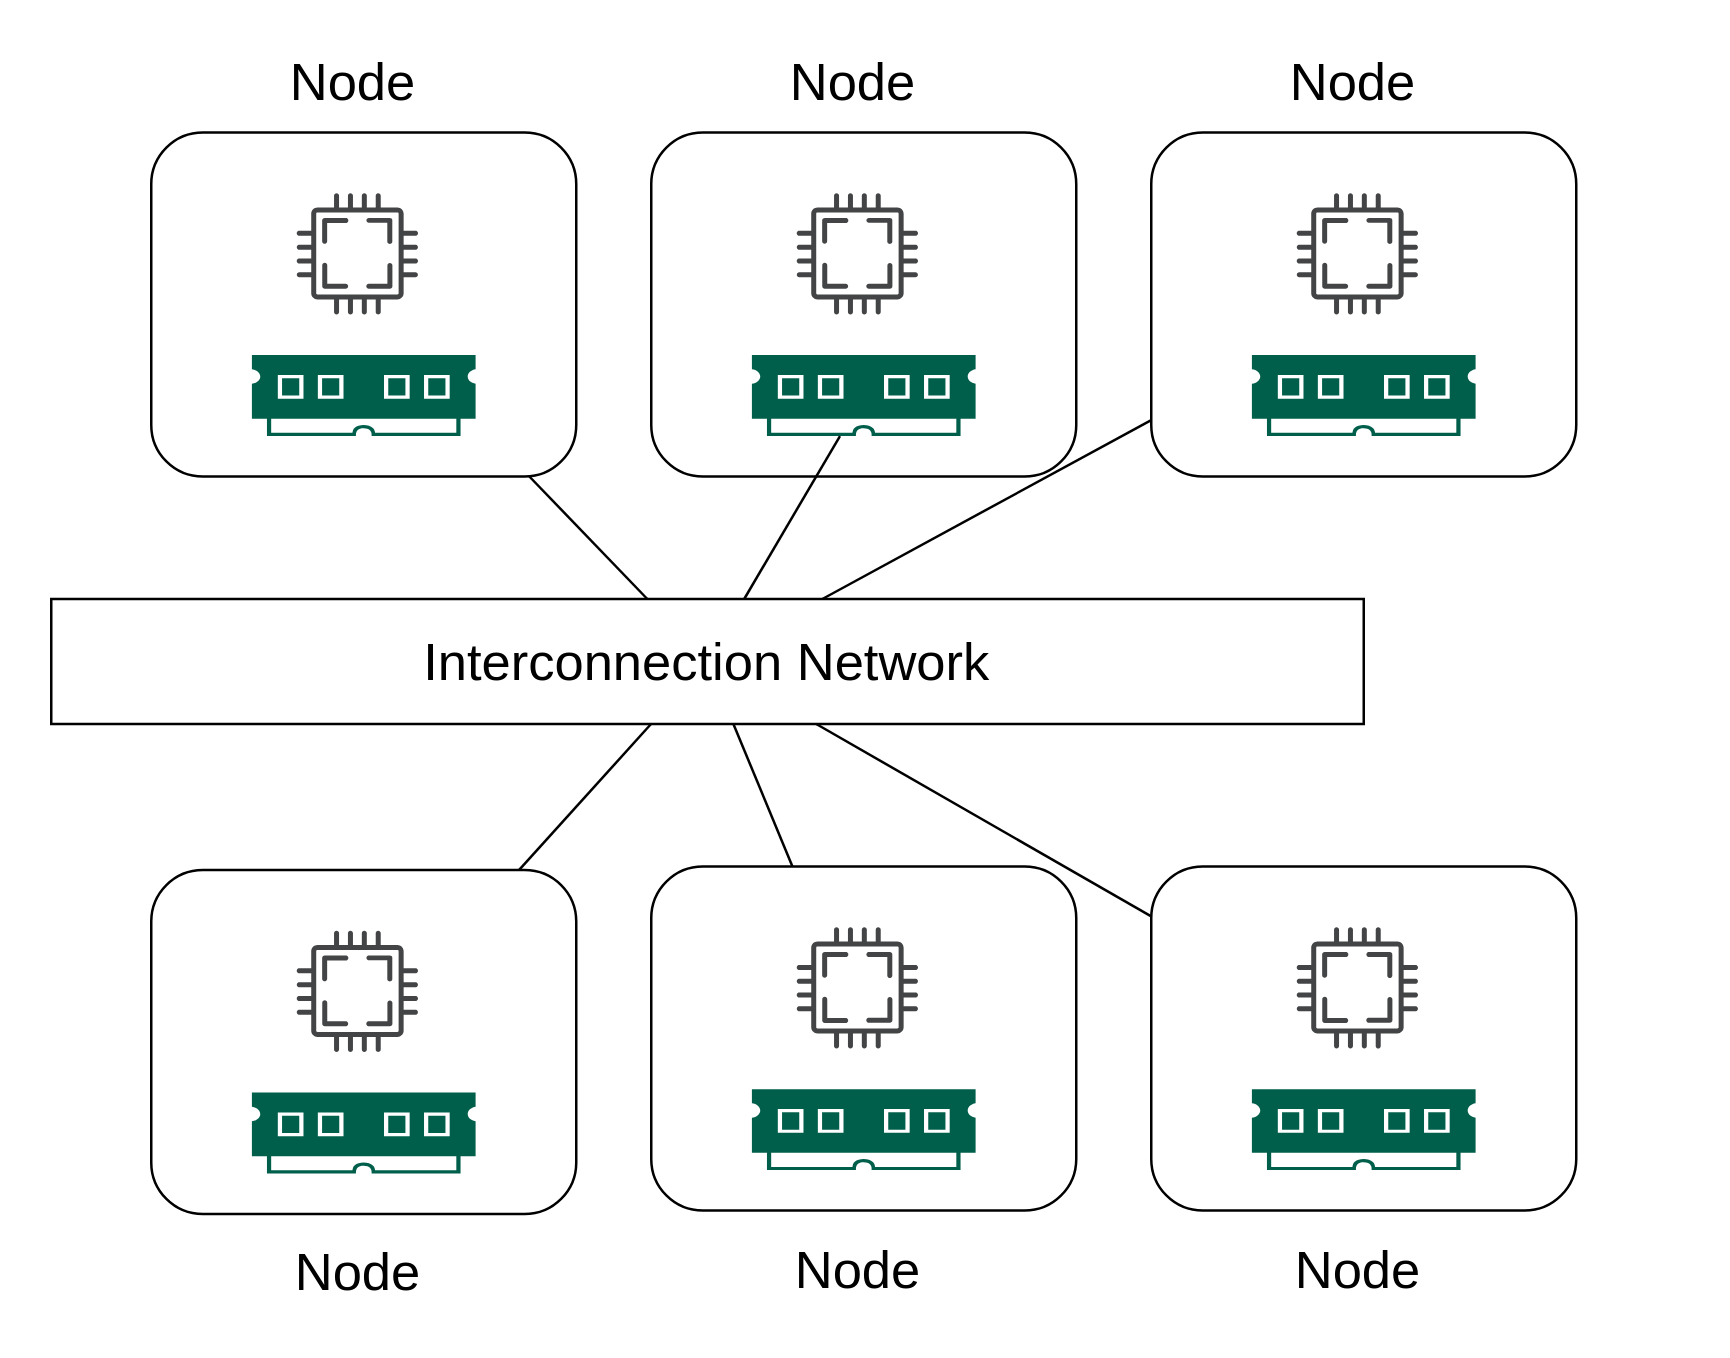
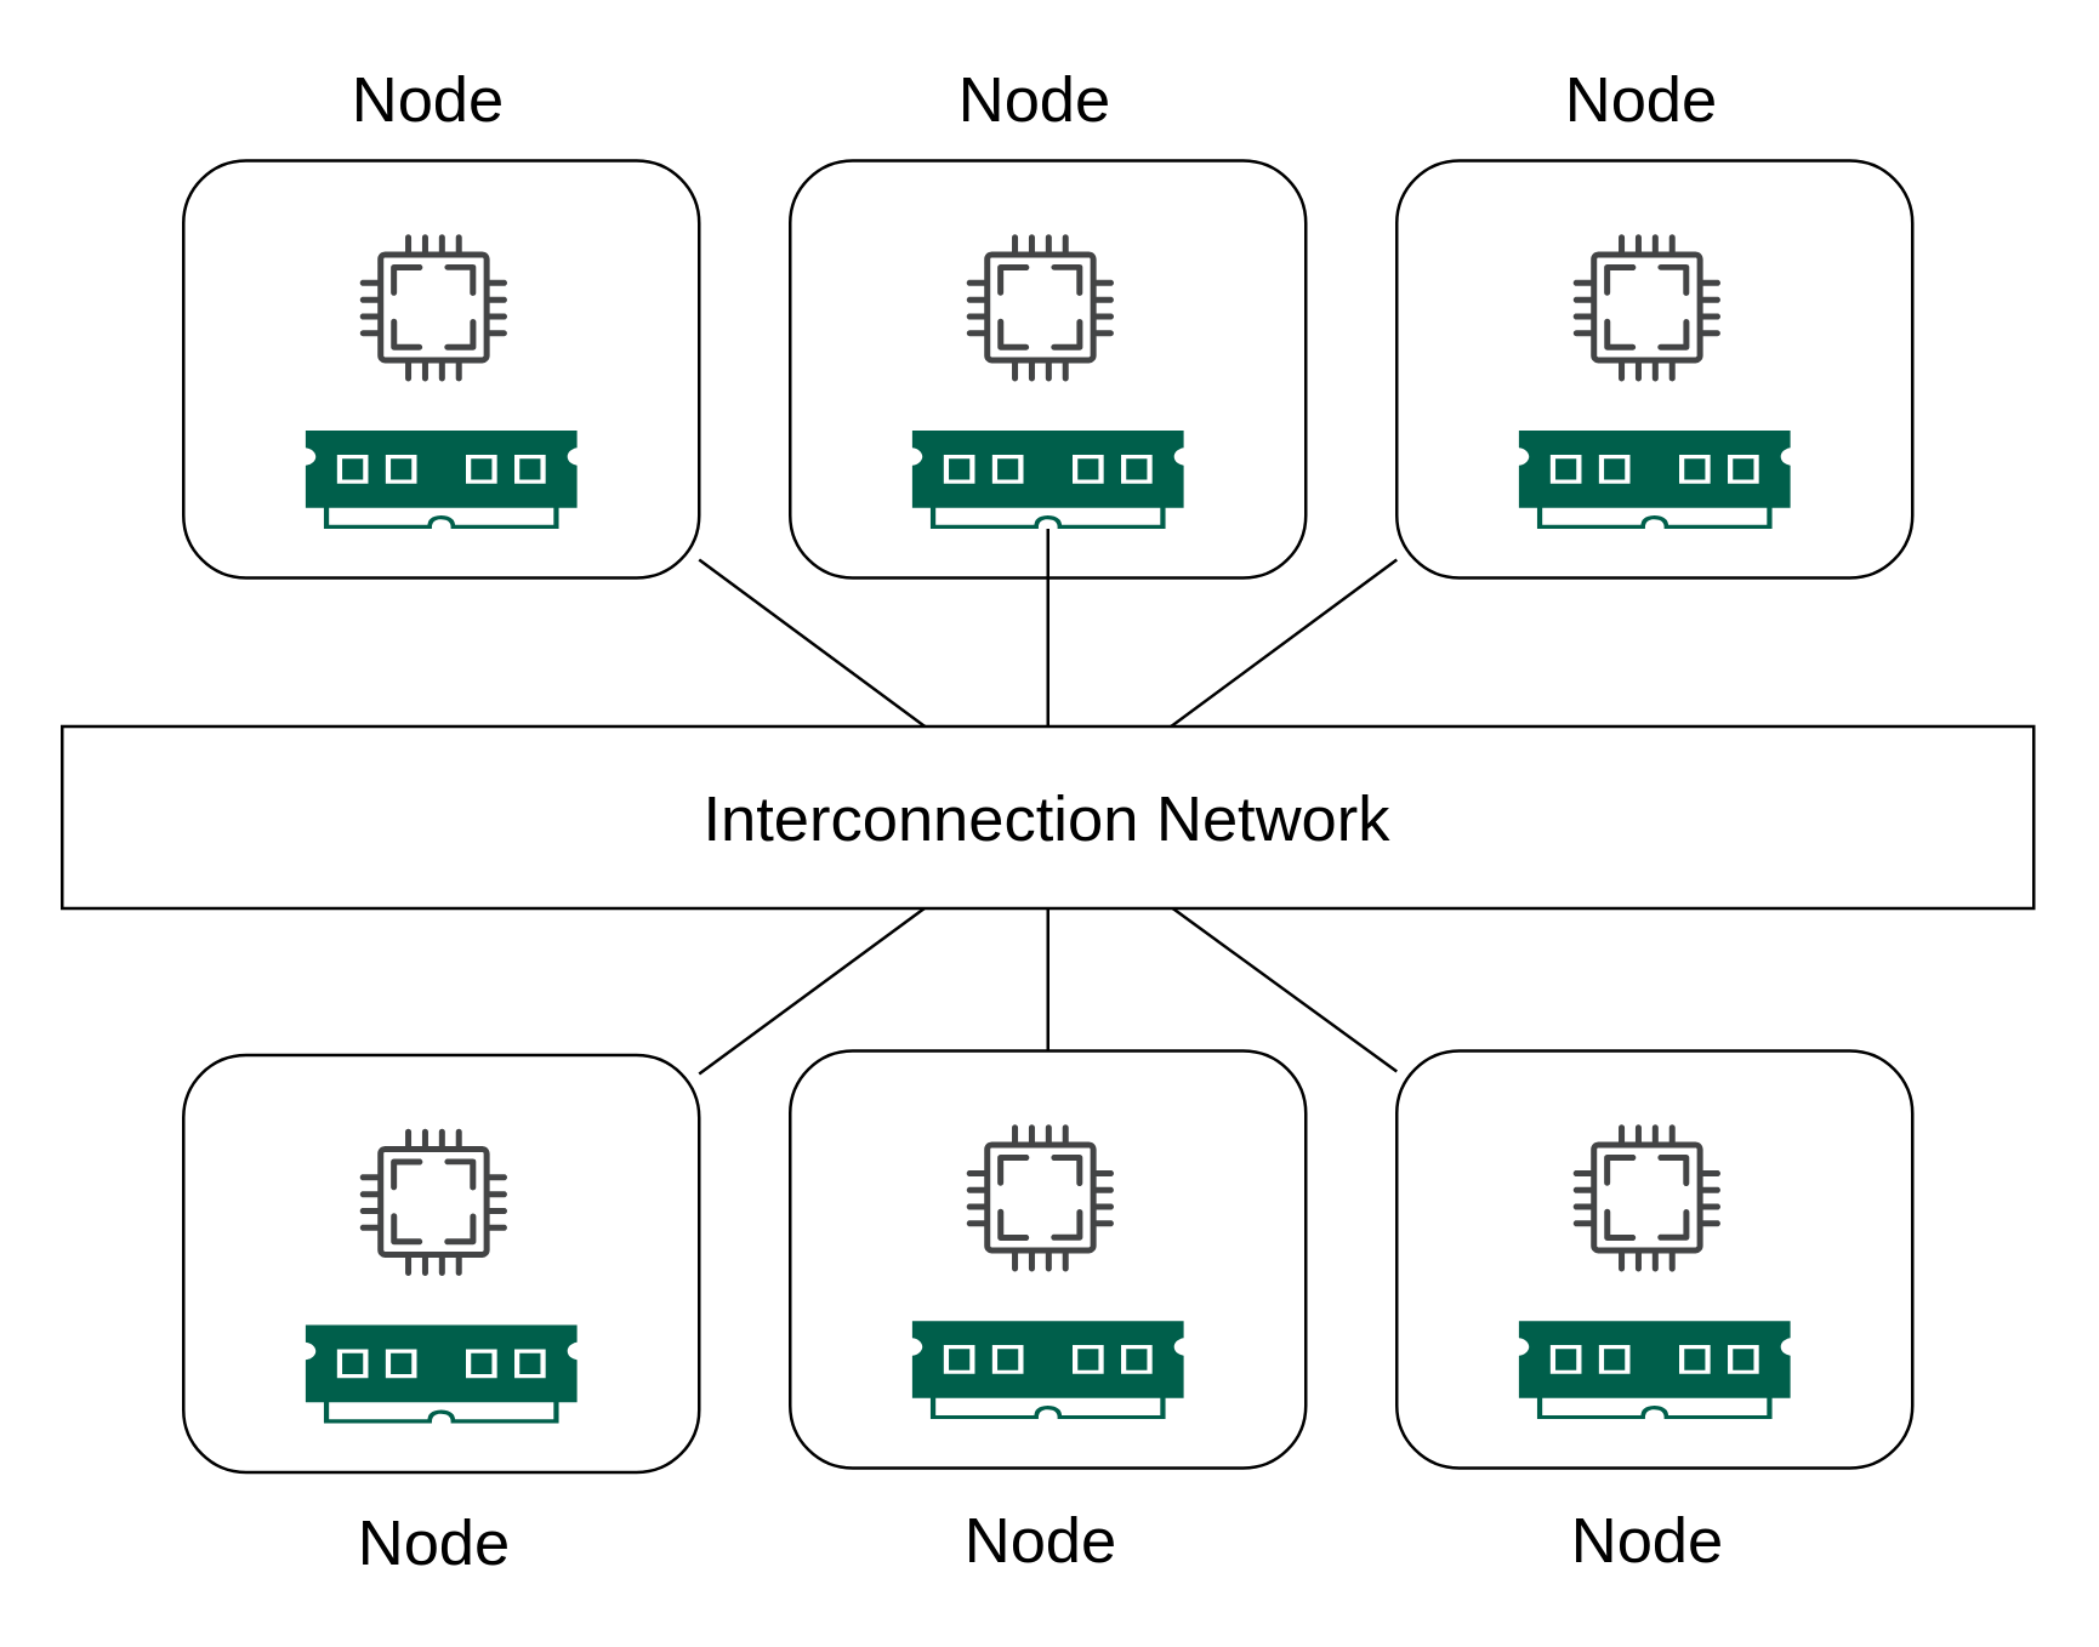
  <mxCell id="0" />
  <mxCell id="1" parent="0" />
  <mxCell id="2" value="" style="group" vertex="1" connectable="0" parent="1"><mxGeometry x="60" y="20" width="170" height="170" as="geometry" /></mxCell>
  <mxCell id="3" value="" style="rounded=1;whiteSpace=wrap;html=1;" vertex="1" parent="2"><mxGeometry y="32.381" width="170" height="137.619" as="geometry" /></mxCell>
  <mxCell id="4" value="" style="sketch=0;pointerEvents=1;shadow=0;dashed=0;html=1;strokeColor=none;fillColor=#005F4B;labelPosition=center;verticalLabelPosition=bottom;verticalAlign=top;align=center;outlineConnect=0;shape=mxgraph.veeam2.ram;" vertex="1" parent="2"><mxGeometry x="40.263" y="121.429" width="89.474" height="32.381" as="geometry" /></mxCell>
  <mxCell id="5" value="" style="sketch=0;pointerEvents=1;shadow=0;dashed=0;html=1;strokeColor=none;fillColor=#434445;aspect=fixed;labelPosition=center;verticalLabelPosition=bottom;verticalAlign=top;align=center;outlineConnect=0;shape=mxgraph.vvd.cpu;" vertex="1" parent="2"><mxGeometry x="58.158" y="56.667" width="48.571" height="48.571" as="geometry" /></mxCell>
  <mxCell id="6" value="Node" style="text;html=1;strokeColor=none;fillColor=none;align=center;verticalAlign=middle;whiteSpace=wrap;rounded=0;fontSize=21;" vertex="1" parent="2"><mxGeometry x="53.684" width="53.684" height="24.286" as="geometry" /></mxCell>
  <mxCell id="7" value="" style="group" vertex="1" connectable="0" parent="1"><mxGeometry x="260" y="20" width="170" height="170" as="geometry" /></mxCell>
  <mxCell id="8" value="" style="rounded=1;whiteSpace=wrap;html=1;" vertex="1" parent="7"><mxGeometry y="32.381" width="170" height="137.619" as="geometry" /></mxCell>
  <mxCell id="9" value="" style="sketch=0;pointerEvents=1;shadow=0;dashed=0;html=1;strokeColor=none;fillColor=#005F4B;labelPosition=center;verticalLabelPosition=bottom;verticalAlign=top;align=center;outlineConnect=0;shape=mxgraph.veeam2.ram;" vertex="1" parent="7"><mxGeometry x="40.263" y="121.429" width="89.474" height="32.381" as="geometry" /></mxCell>
  <mxCell id="10" value="" style="sketch=0;pointerEvents=1;shadow=0;dashed=0;html=1;strokeColor=none;fillColor=#434445;aspect=fixed;labelPosition=center;verticalLabelPosition=bottom;verticalAlign=top;align=center;outlineConnect=0;shape=mxgraph.vvd.cpu;" vertex="1" parent="7"><mxGeometry x="58.158" y="56.667" width="48.571" height="48.571" as="geometry" /></mxCell>
  <mxCell id="11" value="Node" style="text;html=1;strokeColor=none;fillColor=none;align=center;verticalAlign=middle;whiteSpace=wrap;rounded=0;fontSize=21;" vertex="1" parent="7"><mxGeometry x="53.684" width="53.684" height="24.286" as="geometry" /></mxCell>
  <mxCell id="12" value="" style="group" vertex="1" connectable="0" parent="1"><mxGeometry x="460" y="20" width="170" height="170" as="geometry" /></mxCell>
  <mxCell id="13" value="" style="rounded=1;whiteSpace=wrap;html=1;" vertex="1" parent="12"><mxGeometry y="32.381" width="170" height="137.619" as="geometry" /></mxCell>
  <mxCell id="14" value="" style="sketch=0;pointerEvents=1;shadow=0;dashed=0;html=1;strokeColor=none;fillColor=#005F4B;labelPosition=center;verticalLabelPosition=bottom;verticalAlign=top;align=center;outlineConnect=0;shape=mxgraph.veeam2.ram;" vertex="1" parent="12"><mxGeometry x="40.263" y="121.429" width="89.474" height="32.381" as="geometry" /></mxCell>
  <mxCell id="15" value="" style="sketch=0;pointerEvents=1;shadow=0;dashed=0;html=1;strokeColor=none;fillColor=#434445;aspect=fixed;labelPosition=center;verticalLabelPosition=bottom;verticalAlign=top;align=center;outlineConnect=0;shape=mxgraph.vvd.cpu;" vertex="1" parent="12"><mxGeometry x="58.158" y="56.667" width="48.571" height="48.571" as="geometry" /></mxCell>
  <mxCell id="16" value="Node" style="text;html=1;strokeColor=none;fillColor=none;align=center;verticalAlign=middle;whiteSpace=wrap;rounded=0;fontSize=21;" vertex="1" parent="12"><mxGeometry x="53.684" width="53.684" height="24.286" as="geometry" /></mxCell>
  <mxCell id="17" value="" style="group" vertex="1" connectable="0" parent="1"><mxGeometry x="60" y="347.381" width="170" height="172.905" as="geometry" /></mxCell>
  <mxCell id="18" value="Node" style="text;html=1;strokeColor=none;fillColor=none;align=center;verticalAlign=middle;whiteSpace=wrap;rounded=0;fontSize=21;container=0;" vertex="1" parent="17"><mxGeometry x="55.604" y="148.619" width="53.684" height="24.286" as="geometry" /></mxCell>
  <mxCell id="19" value="" style="rounded=1;whiteSpace=wrap;html=1;container=0;" vertex="1" parent="17"><mxGeometry width="170" height="137.619" as="geometry" /></mxCell>
  <mxCell id="20" value="" style="sketch=0;pointerEvents=1;shadow=0;dashed=0;html=1;strokeColor=none;fillColor=#005F4B;labelPosition=center;verticalLabelPosition=bottom;verticalAlign=top;align=center;outlineConnect=0;shape=mxgraph.veeam2.ram;container=0;" vertex="1" parent="17"><mxGeometry x="40.263" y="89.048" width="89.474" height="32.381" as="geometry" /></mxCell>
  <mxCell id="21" value="" style="sketch=0;pointerEvents=1;shadow=0;dashed=0;html=1;strokeColor=none;fillColor=#434445;aspect=fixed;labelPosition=center;verticalLabelPosition=bottom;verticalAlign=top;align=center;outlineConnect=0;shape=mxgraph.vvd.cpu;container=0;" vertex="1" parent="17"><mxGeometry x="58.158" y="24.286" width="48.571" height="48.571" as="geometry" /></mxCell>
  <mxCell id="22" value="" style="group" vertex="1" connectable="0" parent="1"><mxGeometry x="260" y="346.001" width="170" height="172.905" as="geometry" /></mxCell>
  <mxCell id="23" value="Node" style="text;html=1;strokeColor=none;fillColor=none;align=center;verticalAlign=middle;whiteSpace=wrap;rounded=0;fontSize=21;container=0;" vertex="1" parent="22"><mxGeometry x="55.604" y="148.619" width="53.684" height="24.286" as="geometry" /></mxCell>
  <mxCell id="24" value="" style="rounded=1;whiteSpace=wrap;html=1;container=0;" vertex="1" parent="22"><mxGeometry width="170" height="137.619" as="geometry" /></mxCell>
  <mxCell id="25" value="" style="sketch=0;pointerEvents=1;shadow=0;dashed=0;html=1;strokeColor=none;fillColor=#005F4B;labelPosition=center;verticalLabelPosition=bottom;verticalAlign=top;align=center;outlineConnect=0;shape=mxgraph.veeam2.ram;container=0;" vertex="1" parent="22"><mxGeometry x="40.263" y="89.048" width="89.474" height="32.381" as="geometry" /></mxCell>
  <mxCell id="26" value="" style="sketch=0;pointerEvents=1;shadow=0;dashed=0;html=1;strokeColor=none;fillColor=#434445;aspect=fixed;labelPosition=center;verticalLabelPosition=bottom;verticalAlign=top;align=center;outlineConnect=0;shape=mxgraph.vvd.cpu;container=0;" vertex="1" parent="22"><mxGeometry x="58.158" y="24.286" width="48.571" height="48.571" as="geometry" /></mxCell>
  <mxCell id="27" value="" style="group" vertex="1" connectable="0" parent="1"><mxGeometry x="460" y="346.001" width="170" height="172.905" as="geometry" /></mxCell>
  <mxCell id="28" value="Node" style="text;html=1;strokeColor=none;fillColor=none;align=center;verticalAlign=middle;whiteSpace=wrap;rounded=0;fontSize=21;container=0;" vertex="1" parent="27"><mxGeometry x="55.604" y="148.619" width="53.684" height="24.286" as="geometry" /></mxCell>
  <mxCell id="29" value="" style="rounded=1;whiteSpace=wrap;html=1;container=0;" vertex="1" parent="27"><mxGeometry width="170" height="137.619" as="geometry" /></mxCell>
  <mxCell id="30" value="" style="sketch=0;pointerEvents=1;shadow=0;dashed=0;html=1;strokeColor=none;fillColor=#005F4B;labelPosition=center;verticalLabelPosition=bottom;verticalAlign=top;align=center;outlineConnect=0;shape=mxgraph.veeam2.ram;container=0;" vertex="1" parent="27"><mxGeometry x="40.263" y="89.048" width="89.474" height="32.381" as="geometry" /></mxCell>
  <mxCell id="31" value="" style="sketch=0;pointerEvents=1;shadow=0;dashed=0;html=1;strokeColor=none;fillColor=#434445;aspect=fixed;labelPosition=center;verticalLabelPosition=bottom;verticalAlign=top;align=center;outlineConnect=0;shape=mxgraph.vvd.cpu;container=0;" vertex="1" parent="27"><mxGeometry x="58.158" y="24.286" width="48.571" height="48.571" as="geometry" /></mxCell>
- <mxCell id="32" value="Interconnection Network" style="rounded=0;whiteSpace=wrap;html=1;fontSize=21;" vertex="1" parent="1"><mxGeometry x="20" y="239" width="525" height="50" as="geometry" /></mxCell>
+ <mxCell id="32" value="Interconnection Network" style="rounded=0;whiteSpace=wrap;html=1;fontSize=21;" vertex="1" parent="1"><mxGeometry x="20" y="239" width="650" height="60" as="geometry" /></mxCell>
  <mxCell id="33" style="edgeStyle=none;rounded=0;orthogonalLoop=1;jettySize=auto;html=1;fontSize=21;endArrow=none;endFill=0;" edge="1" parent="1" source="3" target="32"><mxGeometry relative="1" as="geometry" /></mxCell>
  <mxCell id="34" style="edgeStyle=none;rounded=0;orthogonalLoop=1;jettySize=auto;html=1;fontSize=21;endArrow=none;endFill=0;" edge="1" parent="1" source="9" target="32"><mxGeometry relative="1" as="geometry" /></mxCell>
  <mxCell id="35" style="edgeStyle=none;rounded=0;orthogonalLoop=1;jettySize=auto;html=1;fontSize=21;endArrow=none;endFill=0;" edge="1" parent="1" source="13" target="32"><mxGeometry relative="1" as="geometry" /></mxCell>
  <mxCell id="36" style="edgeStyle=none;rounded=0;orthogonalLoop=1;jettySize=auto;html=1;fontSize=21;endArrow=none;endFill=0;" edge="1" parent="1" source="19" target="32"><mxGeometry relative="1" as="geometry" /></mxCell>
  <mxCell id="37" style="edgeStyle=none;rounded=0;orthogonalLoop=1;jettySize=auto;html=1;fontSize=21;endArrow=none;endFill=0;" edge="1" parent="1" source="24" target="32"><mxGeometry relative="1" as="geometry" /></mxCell>
  <mxCell id="38" style="edgeStyle=none;rounded=0;orthogonalLoop=1;jettySize=auto;html=1;fontSize=21;endArrow=none;endFill=0;" edge="1" parent="1" source="29" target="32"><mxGeometry relative="1" as="geometry" /></mxCell>
